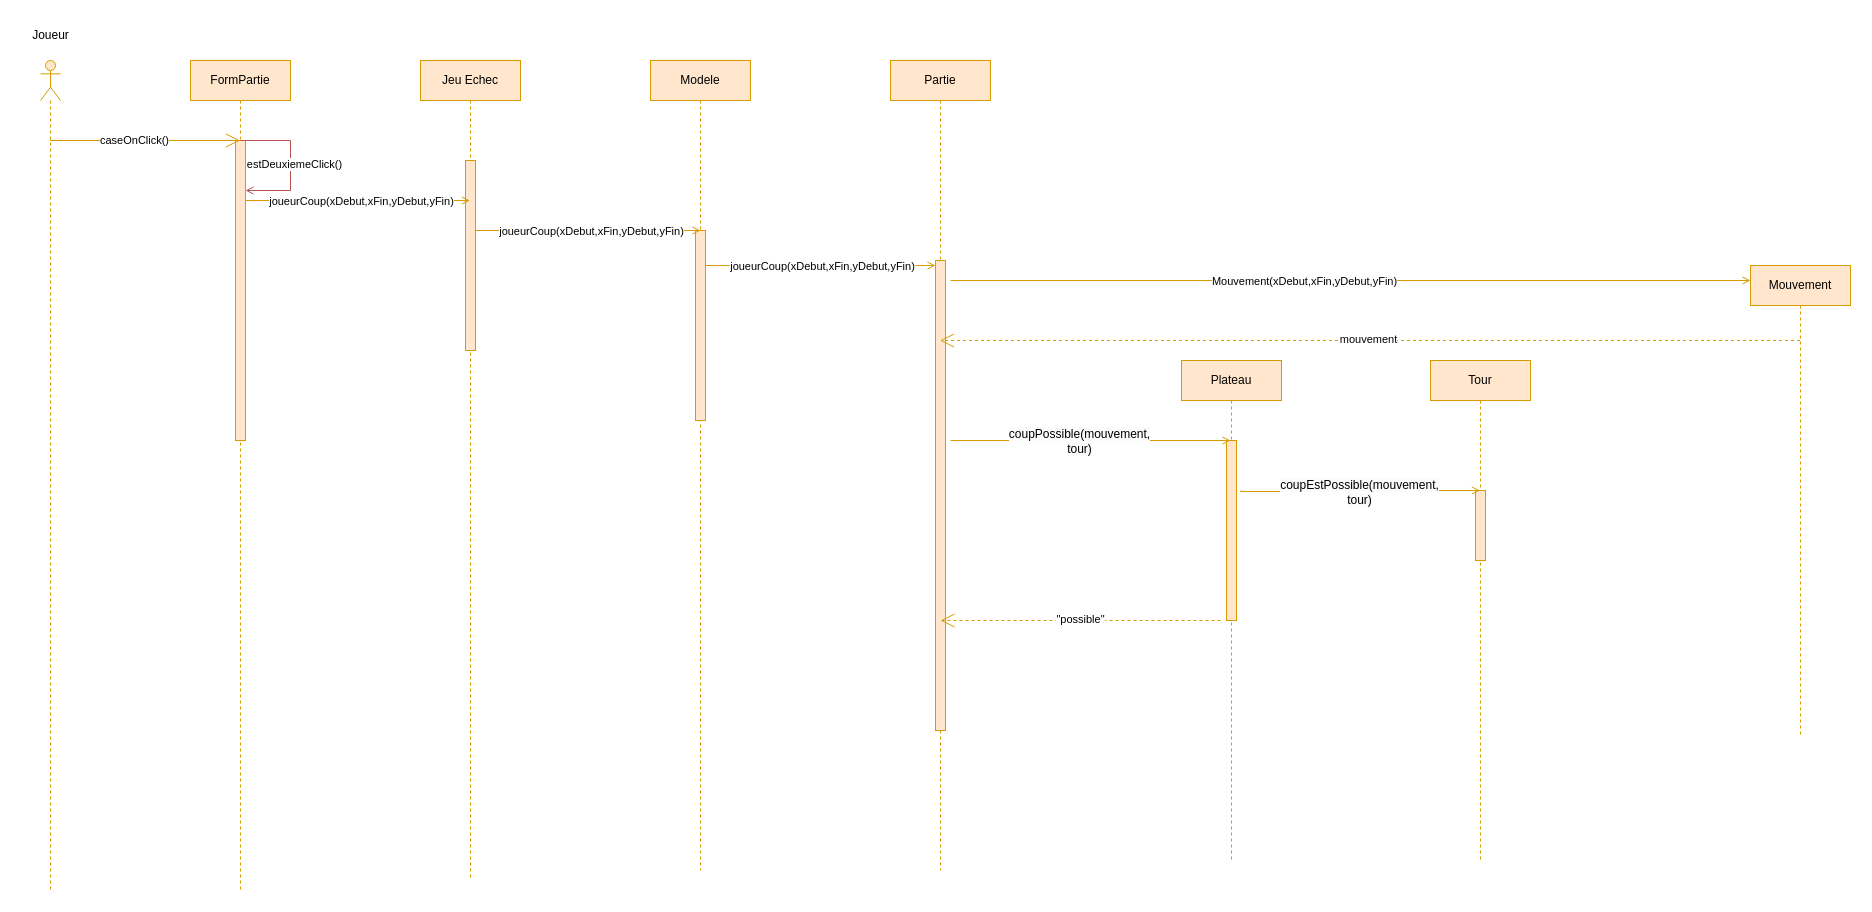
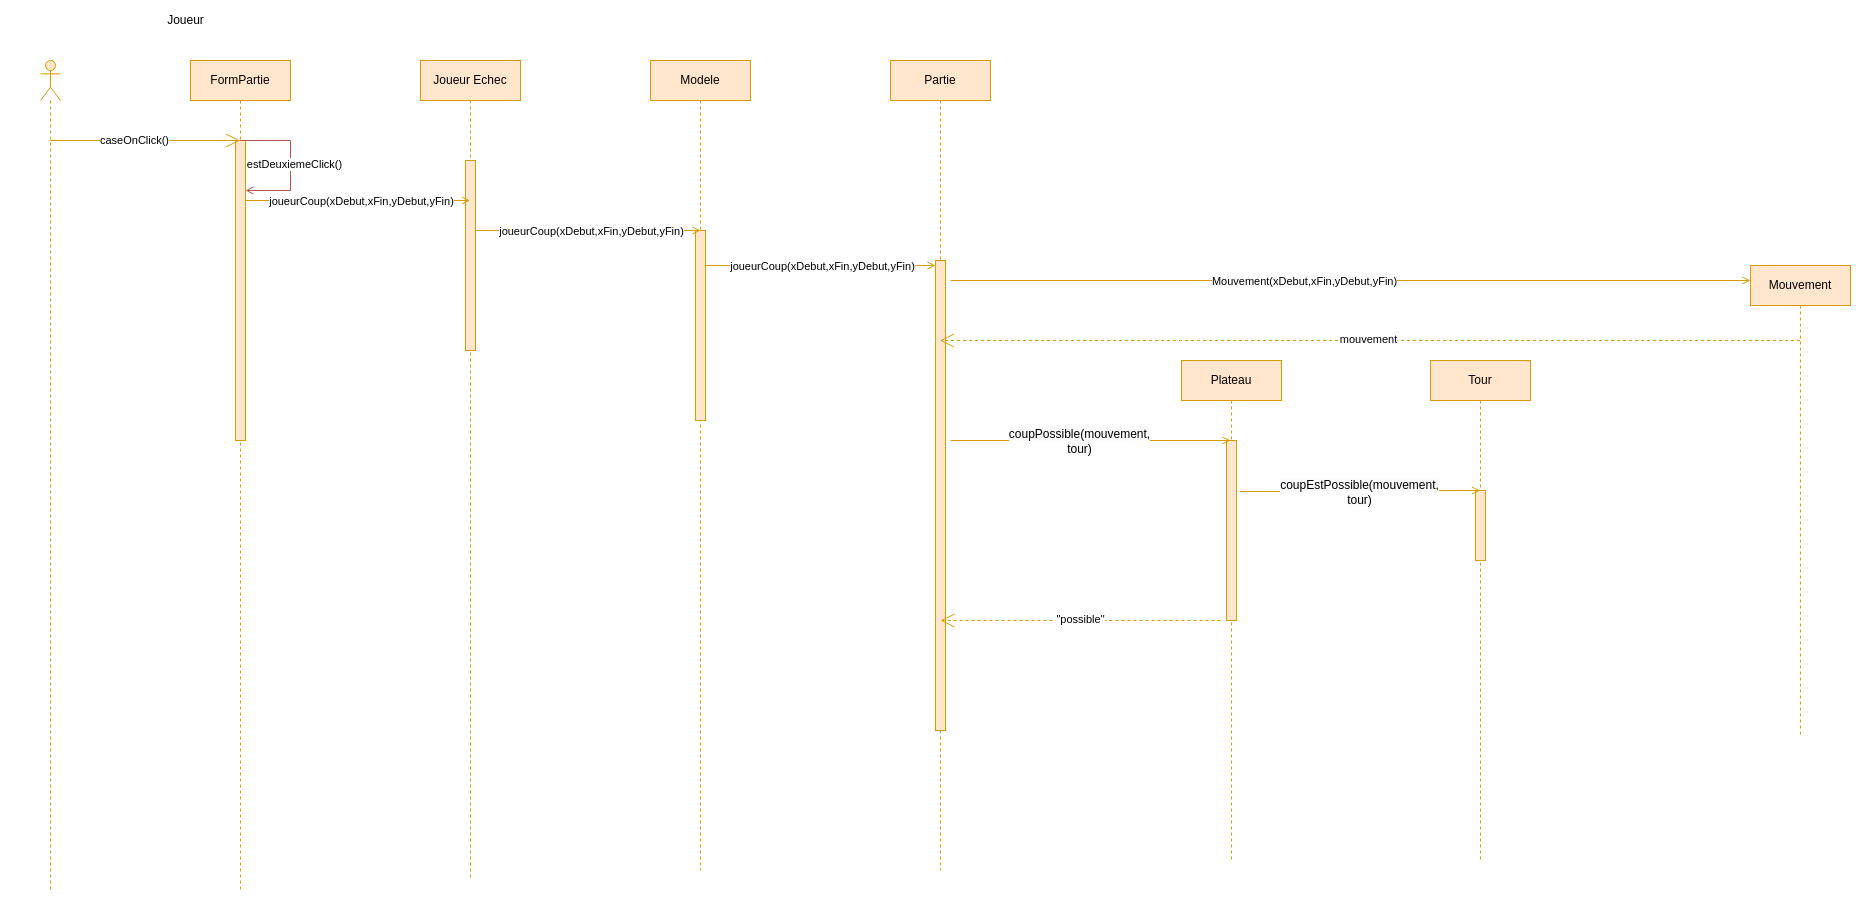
  <mxCell id="0" />
  <mxCell id="1" parent="0" />
  <mxCell id="2" value="" style="shape=umlLifeline;perimeter=lifelinePerimeter;whiteSpace=wrap;html=1;container=1;dropTarget=0;collapsible=0;recursiveResize=0;outlineConnect=0;portConstraint=eastwest;newEdgeStyle={&quot;curved&quot;:0,&quot;rounded&quot;:0};participant=umlActor;fillColor=#ffe6cc;strokeColor=#d79b00;" vertex="1" parent="1"><mxGeometry x="40" y="60" width="20" height="830" as="geometry" /></mxCell>
- <mxCell id="3" value="Joueur" style="text;html=1;align=center;verticalAlign=middle;resizable=0;points=[];autosize=1;strokeColor=none;fillColor=none;" vertex="1" parent="1"><mxGeometry x="20" y="20" width="60" height="30" as="geometry" /></mxCell>
+ <mxCell id="3" value="Joueur" style="text;html=1;align=center;verticalAlign=middle;resizable=0;points=[];autosize=1;strokeColor=none;fillColor=none;" vertex="1" parent="1"><mxGeometry x="155" y="5" width="60" height="30" as="geometry" /></mxCell>
  <mxCell id="4" value="FormPartie" style="shape=umlLifeline;perimeter=lifelinePerimeter;whiteSpace=wrap;html=1;container=1;dropTarget=0;collapsible=0;recursiveResize=0;outlineConnect=0;portConstraint=eastwest;newEdgeStyle={&quot;curved&quot;:0,&quot;rounded&quot;:0};fillColor=#ffe6cc;strokeColor=#d79b00;" vertex="1" parent="1"><mxGeometry x="190" y="60" width="100" height="830" as="geometry" /></mxCell>
  <mxCell id="5" value="" style="html=1;points=[[0,0,0,0,5],[0,1,0,0,-5],[1,0,0,0,5],[1,1,0,0,-5]];perimeter=orthogonalPerimeter;outlineConnect=0;targetShapes=umlLifeline;portConstraint=eastwest;newEdgeStyle={&quot;curved&quot;:0,&quot;rounded&quot;:0};fillColor=#ffe6cc;strokeColor=#d79b00;" vertex="1" parent="4"><mxGeometry x="45" y="80" width="10" height="300" as="geometry" /></mxCell>
  <mxCell id="6" value="" style="endArrow=open;endFill=1;endSize=12;html=1;rounded=0;fillColor=#ffe6cc;strokeColor=#d79b00;" edge="1" parent="1" source="2" target="4"><mxGeometry width="160" relative="1" as="geometry"><mxPoint x="80" y="190" as="sourcePoint" /><mxPoint x="190" y="190" as="targetPoint" /><Array as="points"><mxPoint x="130" y="140" /></Array></mxGeometry></mxCell>
  <mxCell id="7" value="caseOnClick()" style="edgeLabel;html=1;align=center;verticalAlign=middle;resizable=0;points=[];" vertex="1" connectable="0" parent="6"><mxGeometry x="-0.498" y="1" relative="1" as="geometry"><mxPoint x="36" as="offset" /></mxGeometry></mxCell>
- <mxCell id="8" value="Jeu Echec" style="shape=umlLifeline;perimeter=lifelinePerimeter;whiteSpace=wrap;html=1;container=1;dropTarget=0;collapsible=0;recursiveResize=0;outlineConnect=0;portConstraint=eastwest;newEdgeStyle={&quot;curved&quot;:0,&quot;rounded&quot;:0};fillColor=#ffe6cc;strokeColor=#d79b00;" vertex="1" parent="1"><mxGeometry x="420" y="60" width="100" height="820" as="geometry" /></mxCell>
+ <mxCell id="8" value="Joueur Echec" style="shape=umlLifeline;perimeter=lifelinePerimeter;whiteSpace=wrap;html=1;container=1;dropTarget=0;collapsible=0;recursiveResize=0;outlineConnect=0;portConstraint=eastwest;newEdgeStyle={&quot;curved&quot;:0,&quot;rounded&quot;:0};fillColor=#ffe6cc;strokeColor=#d79b00;" vertex="1" parent="1"><mxGeometry x="420" y="60" width="100" height="820" as="geometry" /></mxCell>
  <mxCell id="9" value="" style="html=1;points=[[0,0,0,0,5],[0,1,0,0,-5],[1,0,0,0,5],[1,1,0,0,-5]];perimeter=orthogonalPerimeter;outlineConnect=0;targetShapes=umlLifeline;portConstraint=eastwest;newEdgeStyle={&quot;curved&quot;:0,&quot;rounded&quot;:0};fillColor=#ffe6cc;strokeColor=#d79b00;" vertex="1" parent="8"><mxGeometry x="45" y="100" width="10" height="190" as="geometry" /></mxCell>
  <mxCell id="10" style="edgeStyle=orthogonalEdgeStyle;rounded=0;orthogonalLoop=1;jettySize=auto;html=1;curved=0;endArrow=open;endFill=0;fillColor=#ffe6cc;strokeColor=#d79b00;" edge="1" parent="1"><mxGeometry relative="1" as="geometry"><mxPoint x="245" y="200" as="sourcePoint" /><mxPoint x="469.5" y="200" as="targetPoint" /><Array as="points"><mxPoint x="370" y="200" /><mxPoint x="370" y="200" /></Array></mxGeometry></mxCell>
  <mxCell id="11" value="joueurCoup(xDebut,xFin,yDebut,yFin)" style="edgeLabel;html=1;align=center;verticalAlign=middle;resizable=0;points=[];" vertex="1" connectable="0" parent="10"><mxGeometry x="-0.518" y="-2" relative="1" as="geometry"><mxPoint x="61" y="-2" as="offset" /></mxGeometry></mxCell>
  <mxCell id="12" value="" style="endArrow=none;endFill=1;endSize=12;html=1;rounded=0;startArrow=open;startFill=0;fillColor=#f8cecc;strokeColor=#b85450;" edge="1" parent="1" source="5"><mxGeometry width="160" relative="1" as="geometry"><mxPoint x="250" y="190" as="sourcePoint" /><mxPoint x="240" y="140" as="targetPoint" /><Array as="points"><mxPoint x="290" y="190" /><mxPoint x="290" y="140" /></Array></mxGeometry></mxCell>
  <mxCell id="13" value="estDeuxiemeClick()" style="edgeLabel;html=1;align=center;verticalAlign=middle;resizable=0;points=[];" vertex="1" connectable="0" parent="12"><mxGeometry x="-0.009" y="-3" relative="1" as="geometry"><mxPoint as="offset" /></mxGeometry></mxCell>
  <mxCell id="14" value="Modele" style="shape=umlLifeline;perimeter=lifelinePerimeter;whiteSpace=wrap;html=1;container=1;dropTarget=0;collapsible=0;recursiveResize=0;outlineConnect=0;portConstraint=eastwest;newEdgeStyle={&quot;curved&quot;:0,&quot;rounded&quot;:0};fillColor=#ffe6cc;strokeColor=#d79b00;" vertex="1" parent="1"><mxGeometry x="650" y="60" width="100" height="810" as="geometry" /></mxCell>
  <mxCell id="15" value="" style="html=1;points=[[0,0,0,0,5],[0,1,0,0,-5],[1,0,0,0,5],[1,1,0,0,-5]];perimeter=orthogonalPerimeter;outlineConnect=0;targetShapes=umlLifeline;portConstraint=eastwest;newEdgeStyle={&quot;curved&quot;:0,&quot;rounded&quot;:0};fillColor=#ffe6cc;strokeColor=#d79b00;" vertex="1" parent="14"><mxGeometry x="45" y="170" width="10" height="190" as="geometry" /></mxCell>
  <mxCell id="16" style="edgeStyle=orthogonalEdgeStyle;rounded=0;orthogonalLoop=1;jettySize=auto;html=1;curved=0;endArrow=open;endFill=0;fillColor=#ffe6cc;strokeColor=#d79b00;" edge="1" parent="1"><mxGeometry relative="1" as="geometry"><mxPoint x="475.5" y="230" as="sourcePoint" /><mxPoint x="700" y="230" as="targetPoint" /><Array as="points"><mxPoint x="600.5" y="230" /><mxPoint x="600.5" y="230" /></Array></mxGeometry></mxCell>
  <mxCell id="17" value="joueurCoup(xDebut,xFin,yDebut,yFin)" style="edgeLabel;html=1;align=center;verticalAlign=middle;resizable=0;points=[];" vertex="1" connectable="0" parent="16"><mxGeometry x="-0.518" y="-2" relative="1" as="geometry"><mxPoint x="61" y="-2" as="offset" /></mxGeometry></mxCell>
  <mxCell id="18" value="Partie" style="shape=umlLifeline;perimeter=lifelinePerimeter;whiteSpace=wrap;html=1;container=1;dropTarget=0;collapsible=0;recursiveResize=0;outlineConnect=0;portConstraint=eastwest;newEdgeStyle={&quot;curved&quot;:0,&quot;rounded&quot;:0};fillColor=#ffe6cc;strokeColor=#d79b00;" vertex="1" parent="1"><mxGeometry x="890" y="60" width="100" height="810" as="geometry" /></mxCell>
  <mxCell id="19" value="" style="html=1;points=[[0,0,0,0,5],[0,1,0,0,-5],[1,0,0,0,5],[1,1,0,0,-5]];perimeter=orthogonalPerimeter;outlineConnect=0;targetShapes=umlLifeline;portConstraint=eastwest;newEdgeStyle={&quot;curved&quot;:0,&quot;rounded&quot;:0};fillColor=#ffe6cc;strokeColor=#d79b00;" vertex="1" parent="18"><mxGeometry x="45" y="200" width="10" height="470" as="geometry" /></mxCell>
  <mxCell id="20" style="edgeStyle=orthogonalEdgeStyle;rounded=0;orthogonalLoop=1;jettySize=auto;html=1;curved=0;endArrow=open;endFill=0;fillColor=#ffe6cc;strokeColor=#d79b00;entryX=0;entryY=0;entryDx=0;entryDy=5;entryPerimeter=0;" edge="1" parent="1" target="19"><mxGeometry relative="1" as="geometry"><mxPoint x="705" y="265" as="sourcePoint" /><mxPoint x="929.5" y="265" as="targetPoint" /><Array as="points" /></mxGeometry></mxCell>
  <mxCell id="21" value="joueurCoup(xDebut,xFin,yDebut,yFin)" style="edgeLabel;html=1;align=center;verticalAlign=middle;resizable=0;points=[];" vertex="1" connectable="0" parent="20"><mxGeometry x="-0.518" y="-2" relative="1" as="geometry"><mxPoint x="61" y="-2" as="offset" /></mxGeometry></mxCell>
  <mxCell id="22" value="Mouvement" style="shape=umlLifeline;perimeter=lifelinePerimeter;whiteSpace=wrap;html=1;container=1;dropTarget=0;collapsible=0;recursiveResize=0;outlineConnect=0;portConstraint=eastwest;newEdgeStyle={&quot;curved&quot;:0,&quot;rounded&quot;:0};fillColor=#ffe6cc;strokeColor=#d79b00;" vertex="1" parent="1"><mxGeometry x="1750" y="265" width="100" height="470" as="geometry" /></mxCell>
  <mxCell id="23" style="edgeStyle=orthogonalEdgeStyle;rounded=0;orthogonalLoop=1;jettySize=auto;html=1;curved=0;endArrow=open;endFill=0;fillColor=#ffe6cc;strokeColor=#d79b00;" edge="1" parent="1"><mxGeometry relative="1" as="geometry"><mxPoint x="950" y="280" as="sourcePoint" /><mxPoint x="1750" y="280" as="targetPoint" /><Array as="points" /></mxGeometry></mxCell>
  <mxCell id="24" value="Mouvement(xDebut,xFin,yDebut,yFin)" style="edgeLabel;html=1;align=center;verticalAlign=middle;resizable=0;points=[];" vertex="1" connectable="0" parent="23"><mxGeometry x="-0.518" y="-2" relative="1" as="geometry"><mxPoint x="160" y="-2" as="offset" /></mxGeometry></mxCell>
  <mxCell id="25" value="" style="endArrow=open;endFill=1;endSize=12;html=1;rounded=0;fillColor=#ffe6cc;strokeColor=#d79b00;dashed=1;" edge="1" parent="1" source="22" target="18"><mxGeometry width="160" relative="1" as="geometry"><mxPoint x="1220" y="350" as="sourcePoint" /><mxPoint x="1060" y="350" as="targetPoint" /><Array as="points"><mxPoint x="1370" y="340" /><mxPoint x="1180" y="340" /></Array></mxGeometry></mxCell>
  <mxCell id="26" value="mouvement" style="edgeLabel;html=1;align=center;verticalAlign=middle;resizable=0;points=[];" vertex="1" connectable="0" parent="25"><mxGeometry x="0.005" y="-2" relative="1" as="geometry"><mxPoint as="offset" /></mxGeometry></mxCell>
  <mxCell id="27" value="Plateau" style="shape=umlLifeline;perimeter=lifelinePerimeter;whiteSpace=wrap;html=1;container=1;dropTarget=0;collapsible=0;recursiveResize=0;outlineConnect=0;portConstraint=eastwest;newEdgeStyle={&quot;curved&quot;:0,&quot;rounded&quot;:0};fillColor=#ffe6cc;strokeColor=#d79b00;" vertex="1" parent="1"><mxGeometry x="1181" y="360" width="100" height="500" as="geometry" /></mxCell>
  <mxCell id="28" value="" style="html=1;points=[[0,0,0,0,5],[0,1,0,0,-5],[1,0,0,0,5],[1,1,0,0,-5]];perimeter=orthogonalPerimeter;outlineConnect=0;targetShapes=umlLifeline;portConstraint=eastwest;newEdgeStyle={&quot;curved&quot;:0,&quot;rounded&quot;:0};fillColor=#ffe6cc;strokeColor=#d79b00;" vertex="1" parent="27"><mxGeometry x="45" y="80" width="10" height="180" as="geometry" /></mxCell>
  <mxCell id="29" style="edgeStyle=orthogonalEdgeStyle;rounded=0;orthogonalLoop=1;jettySize=auto;html=1;curved=0;endArrow=open;endFill=0;fillColor=#ffe6cc;strokeColor=#d79b00;" edge="1" parent="1"><mxGeometry relative="1" as="geometry"><mxPoint x="950" y="440" as="sourcePoint" /><mxPoint x="1230" y="440" as="targetPoint" /><Array as="points" /></mxGeometry></mxCell>
  <mxCell id="30" value="&lt;span style=&quot;font-size: 12px; text-align: left; text-wrap-mode: wrap; background-color: rgb(251, 251, 251);&quot;&gt;coupPossible(mouvement, tour)&lt;/span&gt;" style="edgeLabel;html=1;align=center;verticalAlign=middle;resizable=0;points=[];" vertex="1" connectable="0" parent="29"><mxGeometry x="-0.518" y="-2" relative="1" as="geometry"><mxPoint x="61" y="-2" as="offset" /></mxGeometry></mxCell>
  <mxCell id="31" value="" style="endArrow=open;endFill=1;endSize=12;html=1;rounded=0;fillColor=#ffe6cc;strokeColor=#d79b00;dashed=1;" edge="1" parent="1"><mxGeometry width="160" relative="1" as="geometry"><mxPoint x="1220" y="620" as="sourcePoint" /><mxPoint x="940" y="620" as="targetPoint" /><Array as="points"><mxPoint x="1180" y="620" /></Array></mxGeometry></mxCell>
  <mxCell id="32" value="&quot;possible&quot;" style="edgeLabel;html=1;align=center;verticalAlign=middle;resizable=0;points=[];" vertex="1" connectable="0" parent="31"><mxGeometry x="0.005" y="-2" relative="1" as="geometry"><mxPoint as="offset" /></mxGeometry></mxCell>
  <mxCell id="33" value="Tour" style="shape=umlLifeline;perimeter=lifelinePerimeter;whiteSpace=wrap;html=1;container=1;dropTarget=0;collapsible=0;recursiveResize=0;outlineConnect=0;portConstraint=eastwest;newEdgeStyle={&quot;curved&quot;:0,&quot;rounded&quot;:0};fillColor=#ffe6cc;strokeColor=#d79b00;" vertex="1" parent="1"><mxGeometry x="1430" y="360" width="100" height="500" as="geometry" /></mxCell>
  <mxCell id="34" value="" style="html=1;points=[[0,0,0,0,5],[0,1,0,0,-5],[1,0,0,0,5],[1,1,0,0,-5]];perimeter=orthogonalPerimeter;outlineConnect=0;targetShapes=umlLifeline;portConstraint=eastwest;newEdgeStyle={&quot;curved&quot;:0,&quot;rounded&quot;:0};fillColor=#ffe6cc;strokeColor=#d79b00;" vertex="1" parent="33"><mxGeometry x="45" y="130" width="10" height="70" as="geometry" /></mxCell>
  <mxCell id="35" style="edgeStyle=orthogonalEdgeStyle;rounded=0;orthogonalLoop=1;jettySize=auto;html=1;curved=0;endArrow=open;endFill=0;fillColor=#ffe6cc;strokeColor=#d79b00;" edge="1" parent="1" target="33"><mxGeometry relative="1" as="geometry"><mxPoint x="1240" y="490" as="sourcePoint" /><mxPoint x="1400" y="500" as="targetPoint" /><Array as="points"><mxPoint x="1240" y="491" /><mxPoint x="1336" y="491" /><mxPoint x="1336" y="490" /></Array></mxGeometry></mxCell>
  <mxCell id="36" value="&lt;span style=&quot;font-size: 12px; text-align: left; text-wrap-mode: wrap; background-color: rgb(251, 251, 251);&quot;&gt;coupEstPossible(mouvement, tour)&lt;/span&gt;" style="edgeLabel;html=1;align=center;verticalAlign=middle;resizable=0;points=[];" vertex="1" connectable="0" parent="35"><mxGeometry x="-0.518" y="-2" relative="1" as="geometry"><mxPoint x="61" y="-2" as="offset" /></mxGeometry></mxCell>
